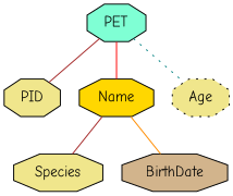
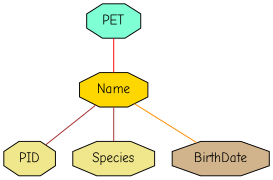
  graph {
    fontname="Comic Neue"
    node [fillcolor=khaki fontname="Comic Neue" peripheries=1 shape=octagon style=filled]
    edge [color=brown fontname="Comic Neue"]
    PET [fillcolor=aquamarine]
    PID
    n3 [fillcolor=gold label=Name]
-   Age [style="dotted,filled"]
    Species
    BirthDate [fillcolor=tan]
-   PET -- PID
+   n3 -- PID
    PET -- n3 [color=red]
-   PET -- Age [color=teal style=dotted]
    n3 -- Species
    n3 -- BirthDate [color=darkorange]
  }
